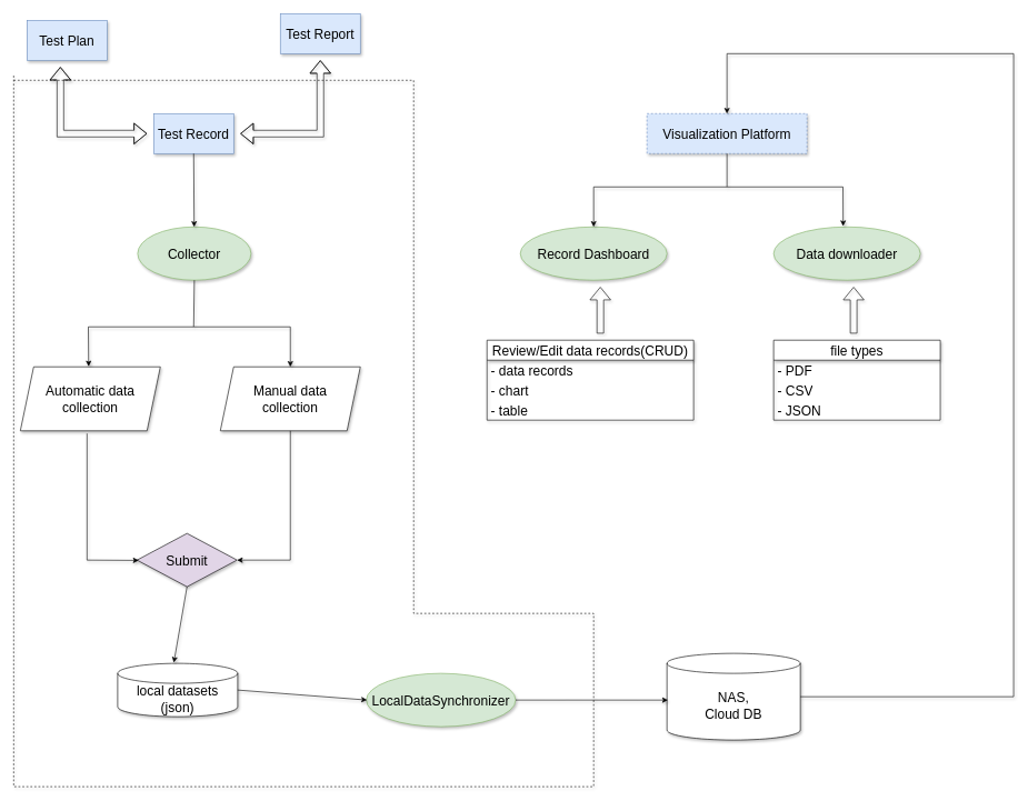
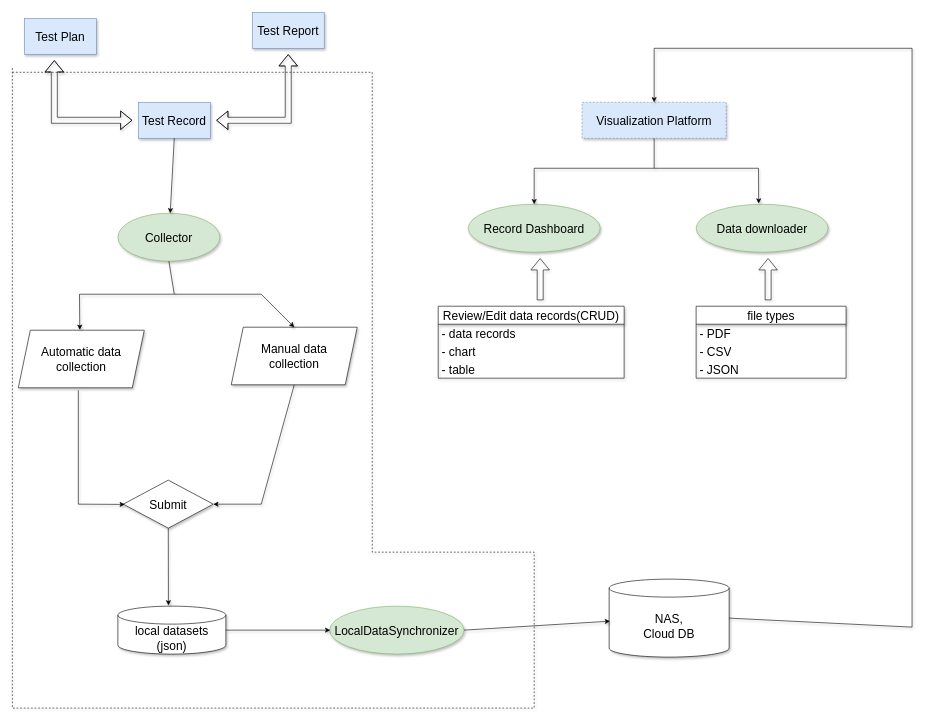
  <mxCell id="0" />
  <mxCell id="1" parent="0" />
  <mxCell id="2" value="Visualization Platform" style="rounded=0;whiteSpace=wrap;html=1;fontSize=20;shadow=1;fillColor=#dae8fc;strokeColor=#6c8ebf;dashed=1;" vertex="1" parent="1"><mxGeometry x="970" y="170" width="240" height="60" as="geometry" /></mxCell>
  <mxCell id="3" value="Test Plan" style="rounded=0;whiteSpace=wrap;html=1;fontSize=20;shadow=1;fillColor=#dae8fc;strokeColor=#6c8ebf;" vertex="1" parent="1"><mxGeometry x="40" y="30" width="120" height="60" as="geometry" /></mxCell>
  <mxCell id="4" value="Test Record" style="rounded=0;whiteSpace=wrap;html=1;fontSize=20;shadow=1;fillColor=#dae8fc;strokeColor=#6c8ebf;" vertex="1" parent="1"><mxGeometry x="230" y="170" width="120" height="60" as="geometry" /></mxCell>
  <mxCell id="5" value="Test Report" style="rounded=0;whiteSpace=wrap;html=1;fontSize=20;shadow=1;fillColor=#dae8fc;strokeColor=#6c8ebf;" vertex="1" parent="1"><mxGeometry x="420" y="20" width="120" height="60" as="geometry" /></mxCell>
- <mxCell id="6" value="Collector" style="ellipse;whiteSpace=wrap;html=1;fontSize=20;shadow=1;fillColor=#d5e8d4;strokeColor=#82b366;" vertex="1" parent="1"><mxGeometry x="206" y="340" width="170" height="80" as="geometry" /></mxCell>
- <mxCell id="7" value="NAS,&lt;br&gt;Cloud DB" style="shape=cylinder3;whiteSpace=wrap;html=1;boundedLbl=1;backgroundOutline=1;size=15;fontSize=20;shadow=1;" vertex="1" parent="1"><mxGeometry x="1000" y="980" width="200" height="130" as="geometry" /></mxCell>
- <mxCell id="8" value="local datasets&lt;br&gt;(json)" style="shape=cylinder3;whiteSpace=wrap;html=1;boundedLbl=1;backgroundOutline=1;size=15;fontSize=20;shadow=1;" vertex="1" parent="1"><mxGeometry x="176" y="995" width="180" height="80" as="geometry" /></mxCell>
+ <mxCell id="6" value="Collector" style="ellipse;whiteSpace=wrap;html=1;fontSize=20;shadow=1;fillColor=#d5e8d4;strokeColor=#82b366;" vertex="1" parent="1"><mxGeometry x="196" y="355" width="170" height="80" as="geometry" /></mxCell>
+ <mxCell id="7" value="NAS,&lt;br&gt;Cloud DB" style="shape=cylinder3;whiteSpace=wrap;html=1;boundedLbl=1;backgroundOutline=1;size=15;fontSize=20;shadow=1;" vertex="1" parent="1"><mxGeometry x="1015" y="965" width="200" height="130" as="geometry" /></mxCell>
+ <mxCell id="8" value="local datasets&lt;br&gt;(json)" style="shape=cylinder3;whiteSpace=wrap;html=1;boundedLbl=1;backgroundOutline=1;size=15;fontSize=20;shadow=1;" vertex="1" parent="1"><mxGeometry x="196" y="1010" width="180" height="80" as="geometry" /></mxCell>
  <mxCell id="9" value="LocalDataSynchronizer" style="ellipse;whiteSpace=wrap;html=1;fontSize=20;shadow=1;fillColor=#d5e8d4;strokeColor=#82b366;" vertex="1" parent="1"><mxGeometry x="549" y="1010" width="224" height="80" as="geometry" /></mxCell>
  <mxCell id="10" value="Automatic data&lt;br&gt;collection" style="shape=parallelogram;perimeter=parallelogramPerimeter;whiteSpace=wrap;html=1;fixedSize=1;fontSize=20;shadow=1;" vertex="1" parent="1"><mxGeometry x="30" y="550" width="210" height="96" as="geometry" /></mxCell>
- <mxCell id="11" value="Manual data&lt;br&gt;collection" style="shape=parallelogram;perimeter=parallelogramPerimeter;whiteSpace=wrap;html=1;fixedSize=1;fontSize=20;shadow=1;" vertex="1" parent="1"><mxGeometry x="330" y="550" width="210" height="96" as="geometry" /></mxCell>
- <mxCell id="12" value="Submit" style="rhombus;whiteSpace=wrap;html=1;fontSize=20;shadow=1;fillColor=#e1d5e7;" vertex="1" parent="1"><mxGeometry x="205" y="800" width="150" height="80" as="geometry" /></mxCell>
+ <mxCell id="11" value="Manual data&lt;br&gt;collection" style="shape=parallelogram;perimeter=parallelogramPerimeter;whiteSpace=wrap;html=1;fixedSize=1;fontSize=20;shadow=1;" vertex="1" parent="1"><mxGeometry x="385" y="545" width="210" height="96" as="geometry" /></mxCell>
+ <mxCell id="12" value="Submit" style="rhombus;whiteSpace=wrap;html=1;fontSize=20;shadow=1;" vertex="1" parent="1"><mxGeometry x="205" y="800" width="150" height="80" as="geometry" /></mxCell>
  <mxCell id="13" value="" style="endArrow=classic;html=1;rounded=0;exitX=0.5;exitY=1;exitDx=0;exitDy=0;shadow=1;" edge="1" parent="1" source="4" target="6"><mxGeometry width="50" height="50" relative="1" as="geometry"><mxPoint x="480" y="290" as="sourcePoint" /><mxPoint x="530" y="240" as="targetPoint" /></mxGeometry></mxCell>
  <mxCell id="14" value="" style="endArrow=classic;html=1;rounded=0;exitX=0.5;exitY=1;exitDx=0;exitDy=0;entryX=0.5;entryY=0;entryDx=0;entryDy=0;shadow=1;" edge="1" parent="1" source="6" target="11"><mxGeometry width="50" height="50" relative="1" as="geometry"><mxPoint x="430" y="720" as="sourcePoint" /><mxPoint x="480" y="670" as="targetPoint" /><Array as="points"><mxPoint x="290" y="490" /><mxPoint x="435" y="490" /></Array></mxGeometry></mxCell>
  <mxCell id="15" value="" style="endArrow=classic;html=1;rounded=0;entryX=0.488;entryY=-0.007;entryDx=0;entryDy=0;entryPerimeter=0;shadow=1;" edge="1" parent="1" target="10"><mxGeometry width="50" height="50" relative="1" as="geometry"><mxPoint x="290" y="490" as="sourcePoint" /><mxPoint x="330" y="560" as="targetPoint" /><Array as="points"><mxPoint x="132" y="490" /></Array></mxGeometry></mxCell>
  <mxCell id="16" value="" style="endArrow=classic;html=1;rounded=0;entryX=0.017;entryY=0.505;entryDx=0;entryDy=0;entryPerimeter=0;shadow=1;" edge="1" parent="1" target="12"><mxGeometry width="50" height="50" relative="1" as="geometry"><mxPoint x="130" y="650" as="sourcePoint" /><mxPoint x="200" y="840" as="targetPoint" /><Array as="points"><mxPoint x="130" y="840" /></Array></mxGeometry></mxCell>
  <mxCell id="17" value="" style="endArrow=classic;html=1;rounded=0;exitX=0.5;exitY=1;exitDx=0;exitDy=0;entryX=1;entryY=0.5;entryDx=0;entryDy=0;shadow=1;" edge="1" parent="1" source="11" target="12"><mxGeometry width="50" height="50" relative="1" as="geometry"><mxPoint x="450" y="800" as="sourcePoint" /><mxPoint x="500" y="750" as="targetPoint" /><Array as="points"><mxPoint x="435" y="840" /></Array></mxGeometry></mxCell>
  <mxCell id="18" value="" style="endArrow=classic;html=1;rounded=0;entryX=0.468;entryY=-0.015;entryDx=0;entryDy=0;entryPerimeter=0;exitX=0.5;exitY=1;exitDx=0;exitDy=0;shadow=1;" edge="1" parent="1" source="12" target="8"><mxGeometry width="50" height="50" relative="1" as="geometry"><mxPoint x="230" y="890" as="sourcePoint" /><mxPoint x="280" y="840" as="targetPoint" /></mxGeometry></mxCell>
  <mxCell id="19" value="" style="endArrow=classic;html=1;rounded=0;exitX=1;exitY=0.5;exitDx=0;exitDy=0;exitPerimeter=0;shadow=1;" edge="1" parent="1" source="8"><mxGeometry width="50" height="50" relative="1" as="geometry"><mxPoint x="330" y="920" as="sourcePoint" /><mxPoint x="550" y="1050" as="targetPoint" /></mxGeometry></mxCell>
  <mxCell id="20" value="" style="endArrow=classic;html=1;rounded=0;entryX=0.007;entryY=0.539;entryDx=0;entryDy=0;entryPerimeter=0;exitX=1;exitY=0.5;exitDx=0;exitDy=0;shadow=1;" edge="1" parent="1" source="9" target="7"><mxGeometry width="50" height="50" relative="1" as="geometry"><mxPoint x="570" y="880" as="sourcePoint" /><mxPoint x="620" y="830" as="targetPoint" /></mxGeometry></mxCell>
  <mxCell id="21" value="Record Dashboard" style="ellipse;whiteSpace=wrap;html=1;fontSize=20;shadow=1;fillColor=#d5e8d4;strokeColor=#82b366;" vertex="1" parent="1"><mxGeometry x="780" y="340" width="220" height="80" as="geometry" /></mxCell>
  <mxCell id="22" value="Data downloader" style="ellipse;whiteSpace=wrap;html=1;fontSize=20;shadow=1;fillColor=#d5e8d4;strokeColor=#82b366;" vertex="1" parent="1"><mxGeometry x="1160" y="340" width="220" height="80" as="geometry" /></mxCell>
  <mxCell id="23" value="Review/Edit data records(CRUD)" style="swimlane;fontStyle=0;childLayout=stackLayout;horizontal=1;startSize=30;horizontalStack=0;resizeParent=1;resizeParentMax=0;resizeLast=0;collapsible=1;marginBottom=0;whiteSpace=wrap;html=1;fontSize=20;shadow=1;" vertex="1" parent="1"><mxGeometry x="730" y="510" width="310" height="120" as="geometry" /></mxCell>
  <mxCell id="24" value="- data records" style="text;strokeColor=none;fillColor=none;align=left;verticalAlign=middle;spacingLeft=4;spacingRight=4;overflow=hidden;points=[[0,0.5],[1,0.5]];portConstraint=eastwest;rotatable=0;whiteSpace=wrap;html=1;fontSize=20;shadow=1;" vertex="1" parent="23"><mxGeometry y="30" width="310" height="30" as="geometry" /></mxCell>
  <mxCell id="25" value="- chart" style="text;strokeColor=none;fillColor=none;align=left;verticalAlign=middle;spacingLeft=4;spacingRight=4;overflow=hidden;points=[[0,0.5],[1,0.5]];portConstraint=eastwest;rotatable=0;whiteSpace=wrap;html=1;fontSize=20;shadow=1;" vertex="1" parent="23"><mxGeometry y="60" width="310" height="30" as="geometry" /></mxCell>
  <mxCell id="26" value="- table" style="text;strokeColor=none;fillColor=none;align=left;verticalAlign=middle;spacingLeft=4;spacingRight=4;overflow=hidden;points=[[0,0.5],[1,0.5]];portConstraint=eastwest;rotatable=0;whiteSpace=wrap;html=1;fontSize=20;shadow=1;" vertex="1" parent="23"><mxGeometry y="90" width="310" height="30" as="geometry" /></mxCell>
  <mxCell id="27" value="file types" style="swimlane;fontStyle=0;childLayout=stackLayout;horizontal=1;startSize=30;horizontalStack=0;resizeParent=1;resizeParentMax=0;resizeLast=0;collapsible=1;marginBottom=0;whiteSpace=wrap;html=1;fontSize=20;shadow=1;" vertex="1" parent="1"><mxGeometry x="1160" y="510" width="250" height="120" as="geometry" /></mxCell>
  <mxCell id="28" value="- PDF" style="text;strokeColor=none;fillColor=none;align=left;verticalAlign=middle;spacingLeft=4;spacingRight=4;overflow=hidden;points=[[0,0.5],[1,0.5]];portConstraint=eastwest;rotatable=0;whiteSpace=wrap;html=1;fontSize=20;shadow=1;" vertex="1" parent="27"><mxGeometry y="30" width="250" height="30" as="geometry" /></mxCell>
  <mxCell id="29" value="- CSV" style="text;strokeColor=none;fillColor=none;align=left;verticalAlign=middle;spacingLeft=4;spacingRight=4;overflow=hidden;points=[[0,0.5],[1,0.5]];portConstraint=eastwest;rotatable=0;whiteSpace=wrap;html=1;fontSize=20;shadow=1;" vertex="1" parent="27"><mxGeometry y="60" width="250" height="30" as="geometry" /></mxCell>
  <mxCell id="30" value="- JSON" style="text;strokeColor=none;fillColor=none;align=left;verticalAlign=middle;spacingLeft=4;spacingRight=4;overflow=hidden;points=[[0,0.5],[1,0.5]];portConstraint=eastwest;rotatable=0;whiteSpace=wrap;html=1;fontSize=20;shadow=1;" vertex="1" parent="27"><mxGeometry y="90" width="250" height="30" as="geometry" /></mxCell>
  <mxCell id="31" value="" style="endArrow=classic;html=1;rounded=0;exitX=1;exitY=0.5;exitDx=0;exitDy=0;exitPerimeter=0;entryX=0.5;entryY=0;entryDx=0;entryDy=0;shadow=1;" edge="1" parent="1" source="7" target="2"><mxGeometry width="50" height="50" relative="1" as="geometry"><mxPoint x="1070" y="810" as="sourcePoint" /><mxPoint x="1120" y="760" as="targetPoint" /><Array as="points"><mxPoint x="1520" y="1045" /><mxPoint x="1520" y="80" /><mxPoint x="1090" y="80" /></Array></mxGeometry></mxCell>
  <mxCell id="32" value="" style="endArrow=none;dashed=1;html=1;rounded=0;shadow=1;" edge="1" parent="1"><mxGeometry width="50" height="50" relative="1" as="geometry"><mxPoint x="20" y="120" as="sourcePoint" /><mxPoint x="20" y="110" as="targetPoint" /><Array as="points"><mxPoint x="620" y="120" /><mxPoint x="620" y="920" /><mxPoint x="890" y="920" /><mxPoint x="890" y="1180" /><mxPoint x="20" y="1180" /></Array></mxGeometry></mxCell>
  <mxCell id="33" value="" style="shape=flexArrow;endArrow=classic;startArrow=classic;html=1;rounded=0;shadow=1;" edge="1" parent="1"><mxGeometry width="100" height="100" relative="1" as="geometry"><mxPoint x="360" y="200" as="sourcePoint" /><mxPoint x="480" y="90" as="targetPoint" /><Array as="points"><mxPoint x="480" y="200" /></Array></mxGeometry></mxCell>
  <mxCell id="34" value="" style="shape=flexArrow;endArrow=classic;startArrow=classic;html=1;rounded=0;shadow=1;" edge="1" parent="1"><mxGeometry width="100" height="100" relative="1" as="geometry"><mxPoint x="220" y="200" as="sourcePoint" /><mxPoint x="90" y="100" as="targetPoint" /><Array as="points"><mxPoint x="90" y="200" /></Array></mxGeometry></mxCell>
  <mxCell id="35" value="" style="shape=flexArrow;endArrow=classic;html=1;rounded=0;shadow=1;" edge="1" parent="1"><mxGeometry width="50" height="50" relative="1" as="geometry"><mxPoint x="900" y="500" as="sourcePoint" /><mxPoint x="900" y="430" as="targetPoint" /></mxGeometry></mxCell>
  <mxCell id="36" value="" style="shape=flexArrow;endArrow=classic;html=1;rounded=0;shadow=1;" edge="1" parent="1"><mxGeometry width="50" height="50" relative="1" as="geometry"><mxPoint x="1280" y="500" as="sourcePoint" /><mxPoint x="1280" y="430" as="targetPoint" /></mxGeometry></mxCell>
  <mxCell id="37" value="" style="endArrow=classic;html=1;rounded=0;exitX=0.5;exitY=1;exitDx=0;exitDy=0;entryX=0.474;entryY=-0.015;entryDx=0;entryDy=0;entryPerimeter=0;shadow=1;" edge="1" parent="1" source="2" target="22"><mxGeometry width="50" height="50" relative="1" as="geometry"><mxPoint x="1340" y="320" as="sourcePoint" /><mxPoint x="1390" y="270" as="targetPoint" /><Array as="points"><mxPoint x="1090" y="280" /><mxPoint x="1264" y="280" /></Array></mxGeometry></mxCell>
  <mxCell id="38" value="" style="endArrow=classic;html=1;rounded=0;entryX=0.5;entryY=0;entryDx=0;entryDy=0;shadow=1;" edge="1" parent="1" target="21"><mxGeometry width="50" height="50" relative="1" as="geometry"><mxPoint x="1090" y="280" as="sourcePoint" /><mxPoint x="1100" y="280" as="targetPoint" /><Array as="points"><mxPoint x="890" y="280" /></Array></mxGeometry></mxCell>
